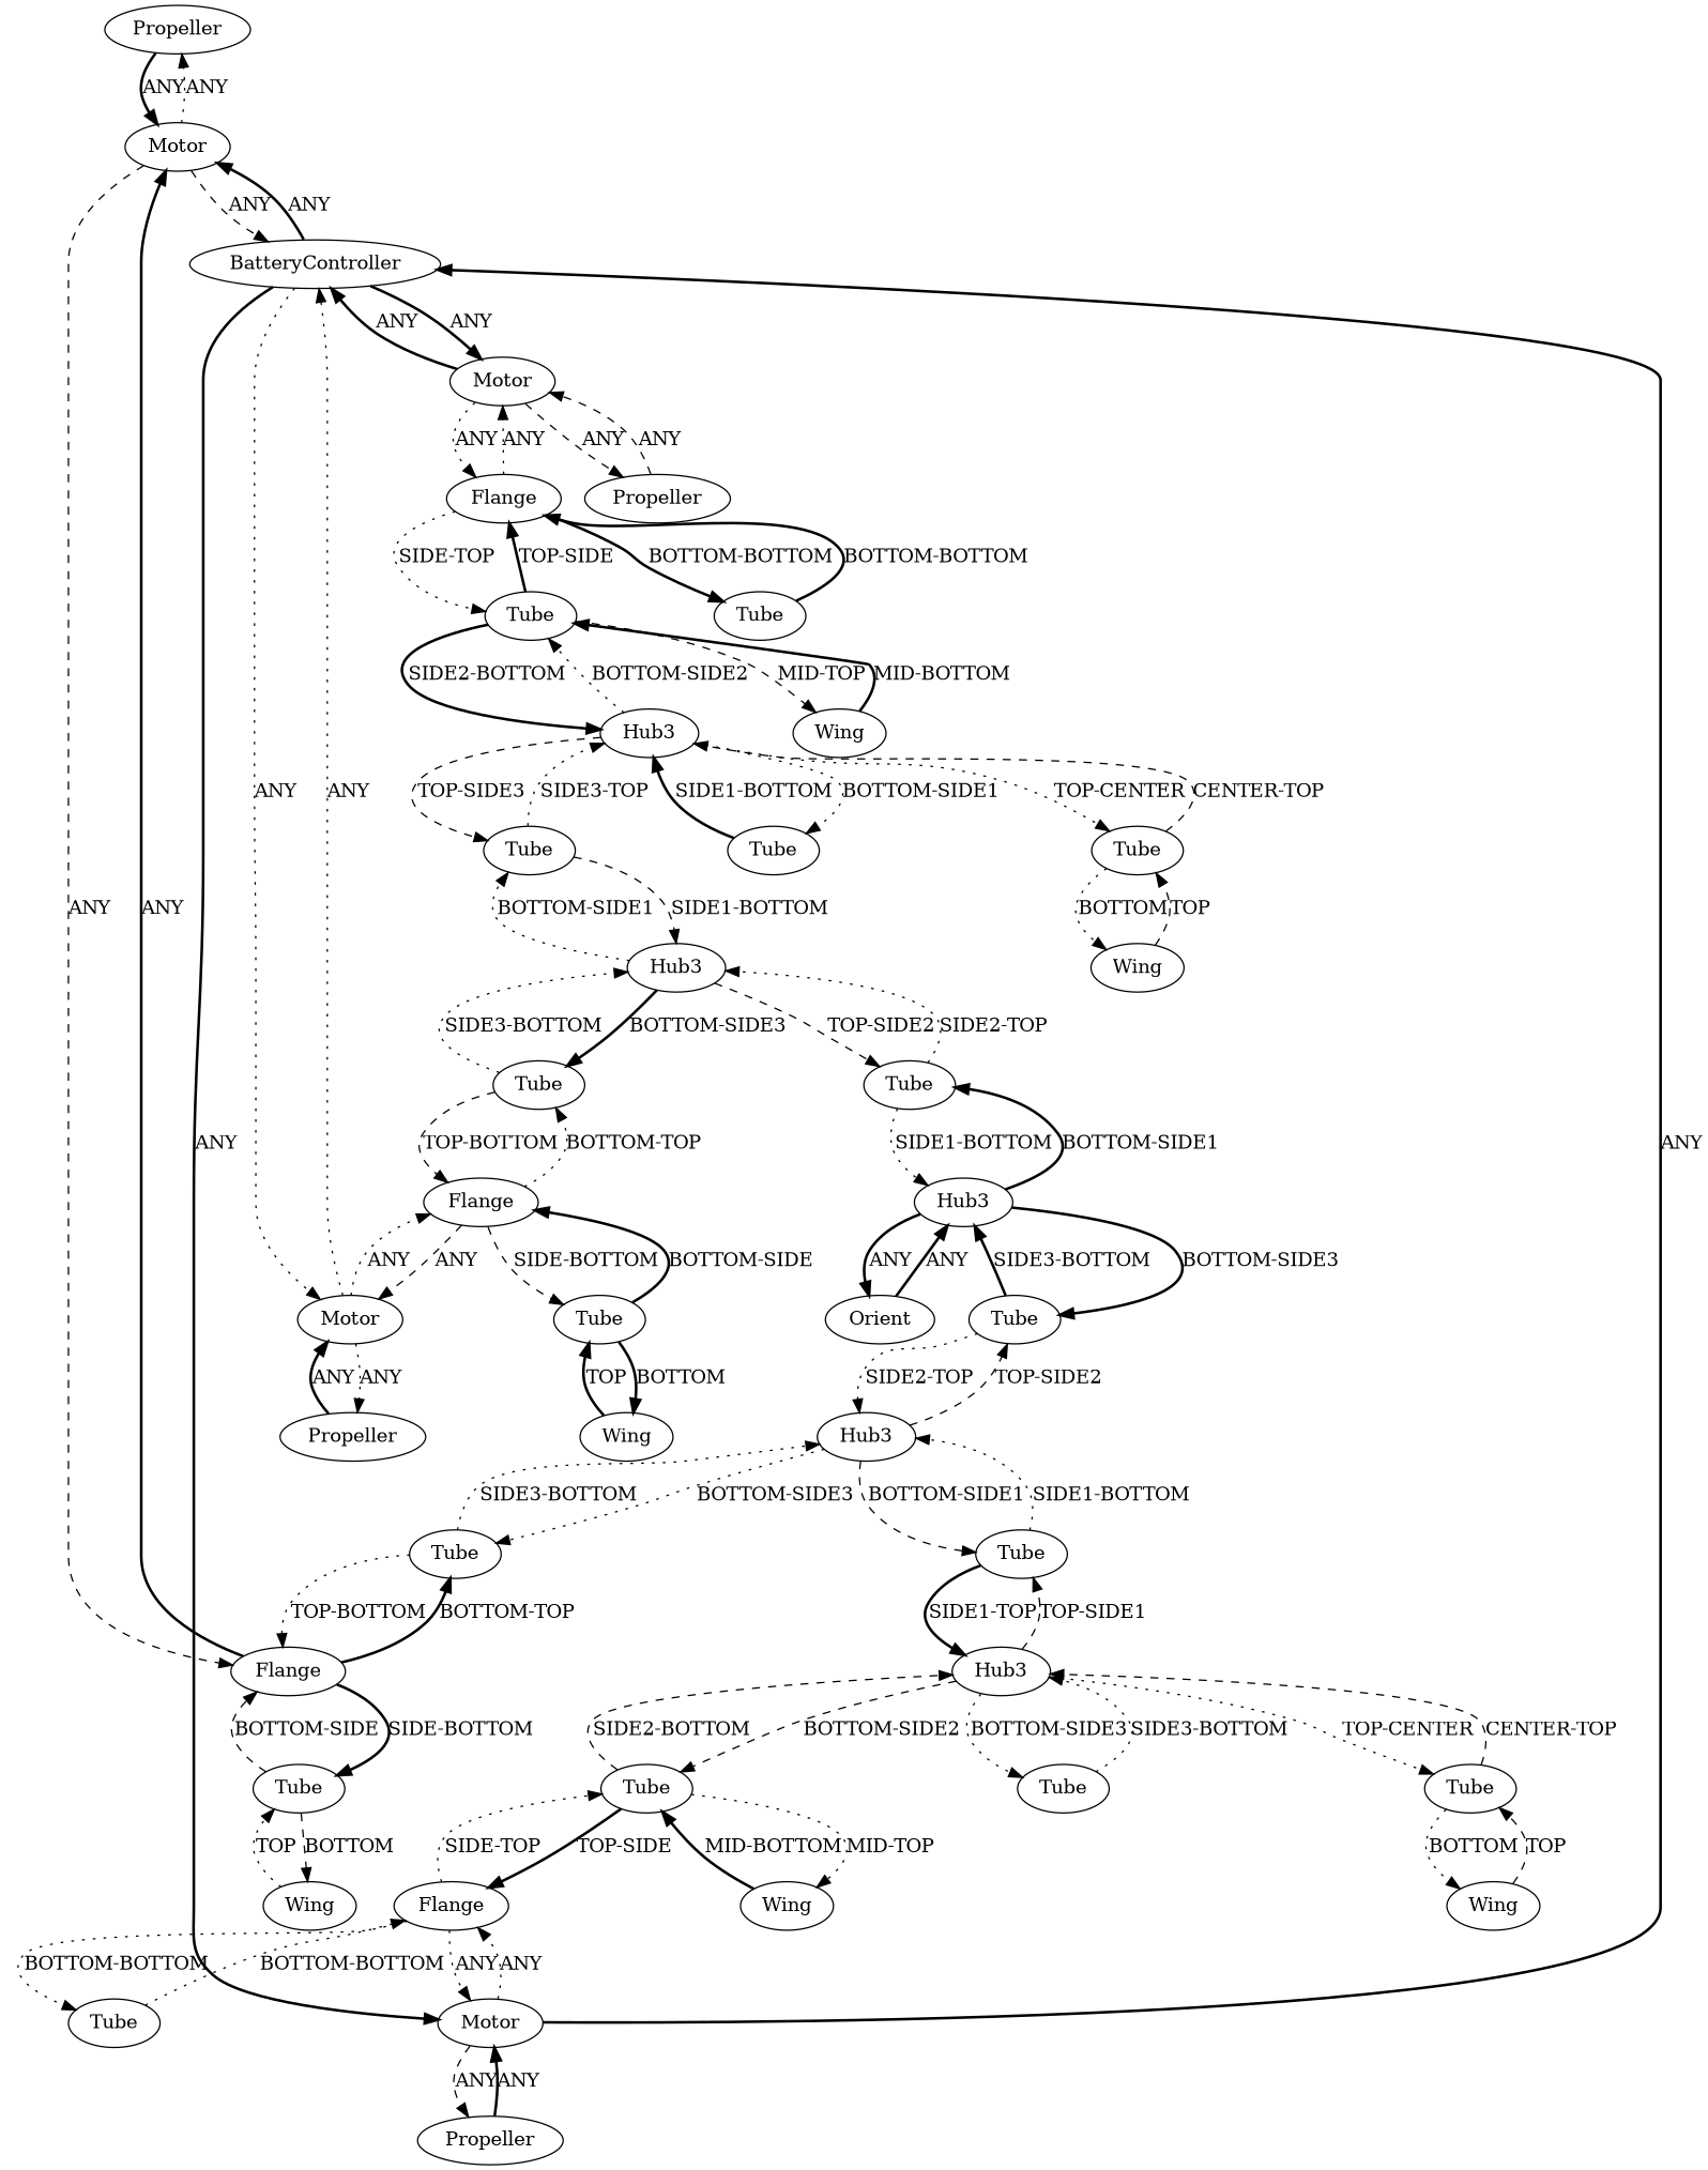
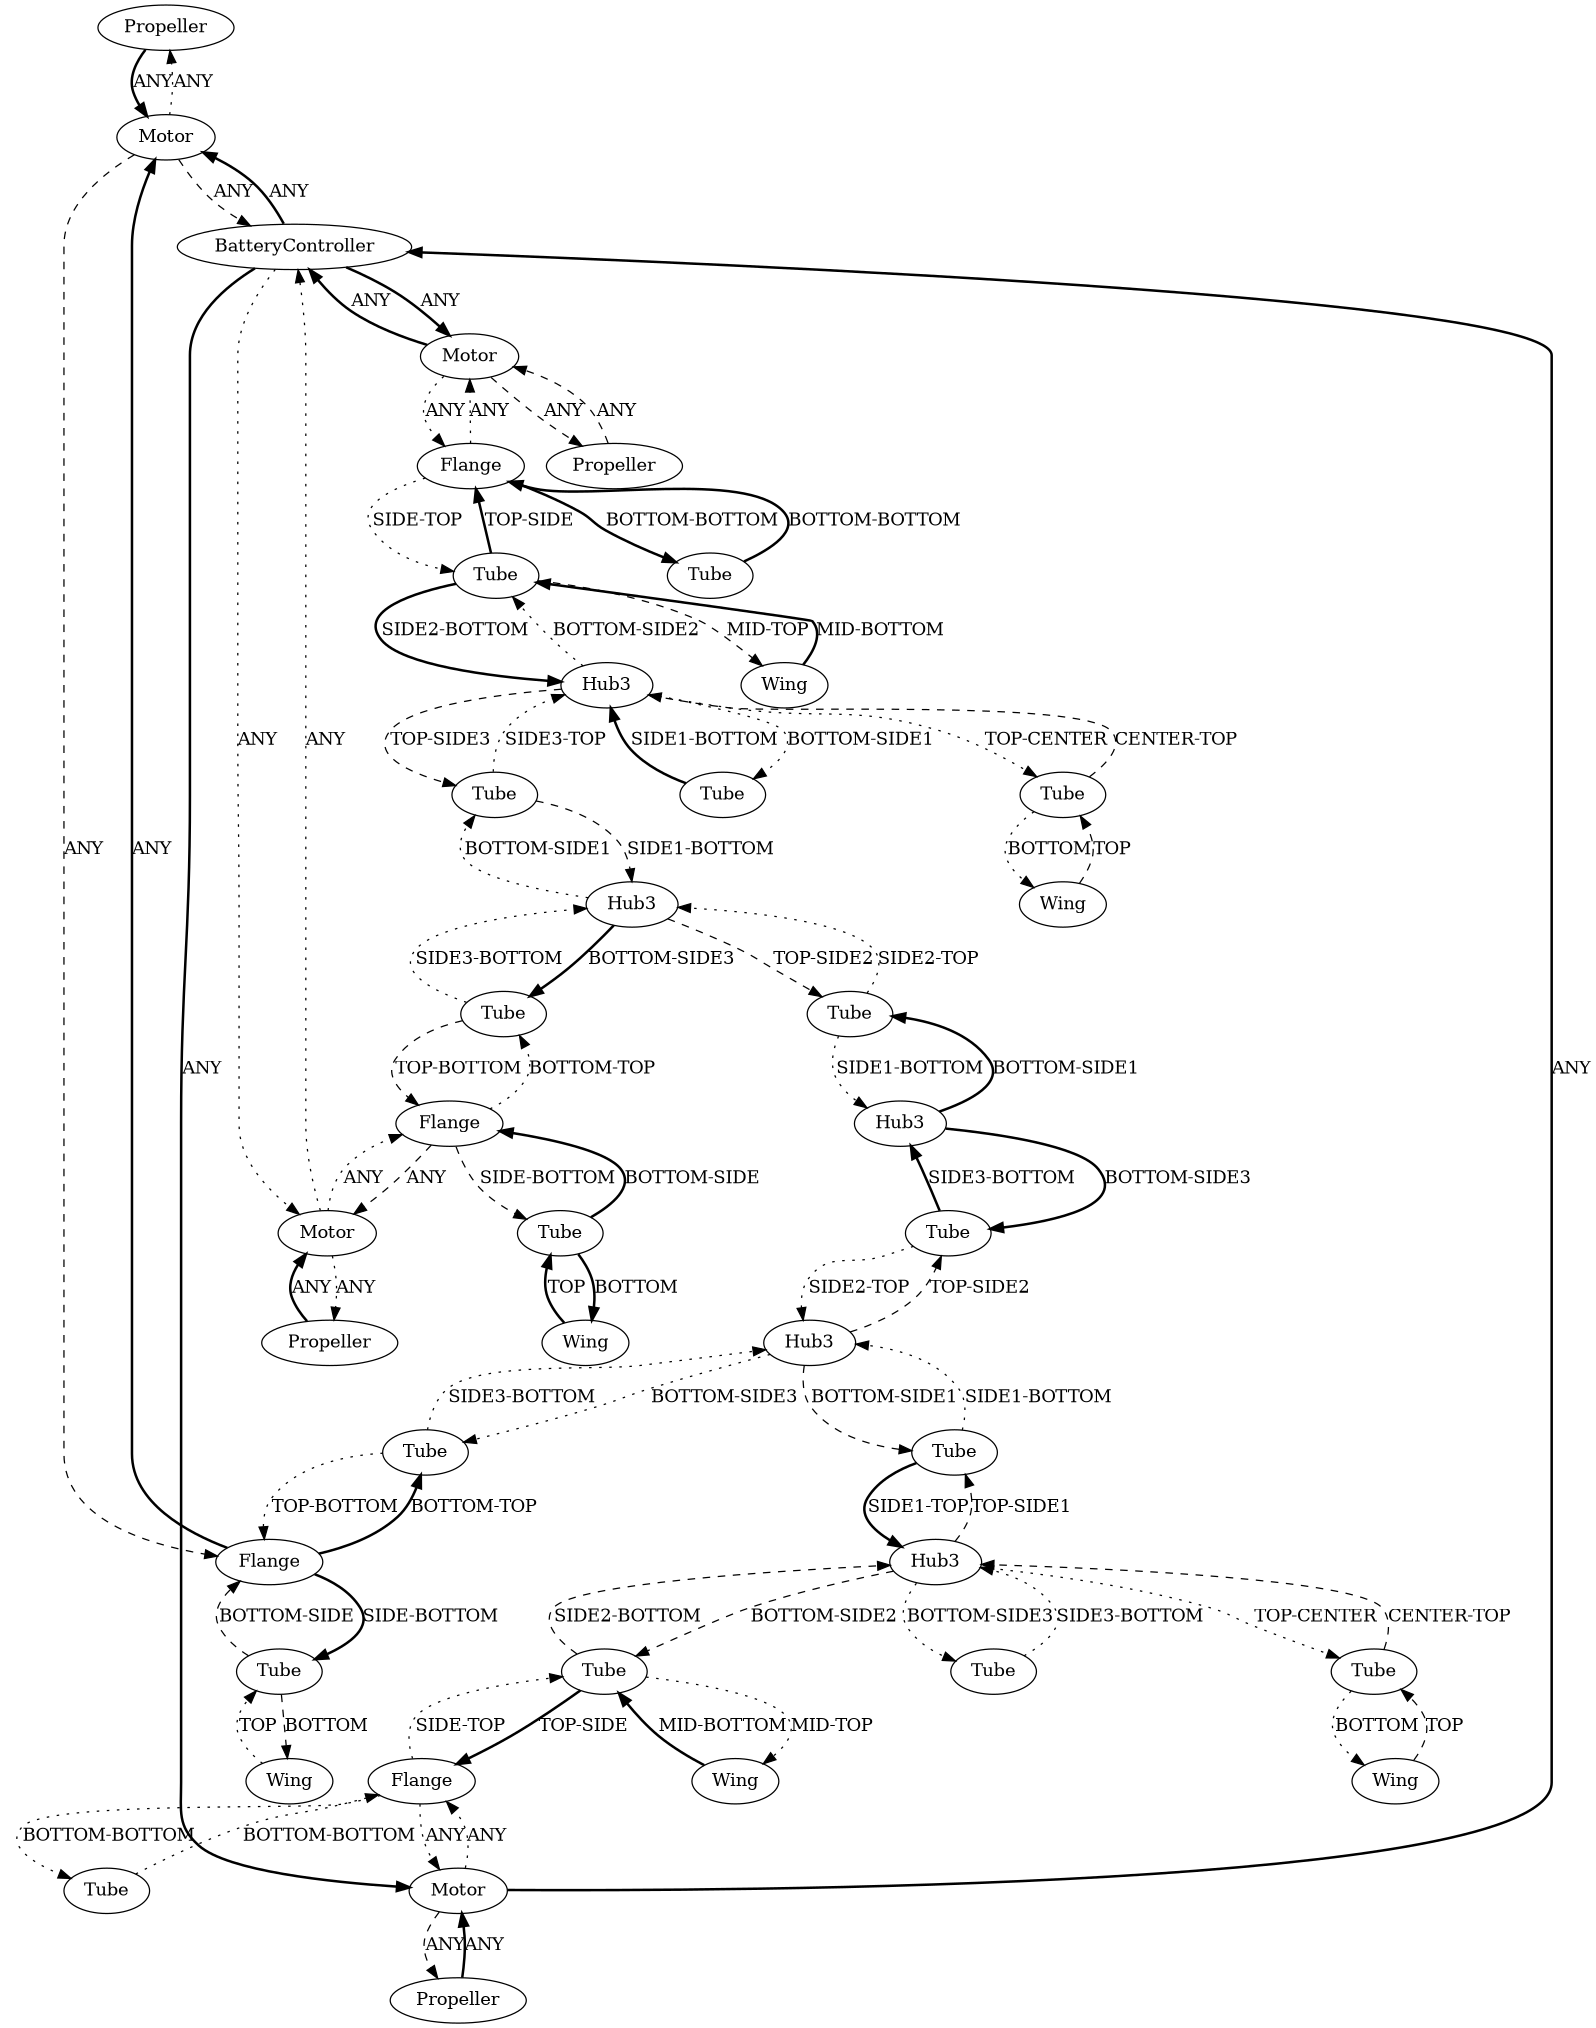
  digraph {
    edge [style=dotted]
    n1 [instance=Propeller_instance_1 label=Propeller]
    n2 [instance=Motor_instance_1 label=Motor]
    n3 [instance=Tube_instance_1 label=Tube]
    n4 [instance=Flange_instance_1 label=Flange]
    n5 [instance=Hub3_instance_2 label=Hub3]
-   n6 [instance=Orient label=Orient]
    n7 [instance=Hub3_instance_3 label=Hub3]
    n8 [instance=Wing_instance_1 label=Wing]
    n9 [instance=Tube_instance_16 label=Tube]
    n10 [instance=Tube_instance_2 label=Tube]
    n11 [instance=Flange_instance_2 label=Flange]
    n12 [instance=Wing_instance_4 label=Wing]
    n13 [instance=Tube_instance_3 label=Tube]
    n14 [instance=Hub3_instance_1 label=Hub3]
    n15 [instance=Hub3_instance_4 label=Hub3]
    n16 [instance=Wing_instance_2 label=Wing]
    n17 [instance=Tube_instance_5 label=Tube]
    n18 [instance=Tube_instance_4 label=Tube]
    n19 [instance=Hub3_instance_5 label=Hub3]
    n20 [instance=Tube_instance_10 label=Tube]
    n21 [instance=Motor_instance_2 label=Motor]
    n22 [instance=Tube_instance_15 label=Tube]
    n23 [instance=Flange_instance_3 label=Flange]
    n24 [instance=Propeller_instance_2 label=Propeller]
    n25 [instance=Tube_instance_6 label=Tube]
    n26 [instance=Flange_instance_4 label=Flange]
    n27 [instance=Tube_instance_8 label=Tube]
    n28 [instance=Tube_instance_9 label=Tube]
    n29 [instance=Tube_instance_14 label=Tube]
    n30 [instance=Wing_instance_3 label=Wing]
    n31 [instance=Tube_instance_11 label=Tube]
    n32 [instance=Tube_instance_13 label=Tube]
    n33 [instance=Motor_instance_4 label=Motor]
    n34 [instance=BatteryController_instance_1 label=BatteryController]
    n35 [instance=Motor_instance_3 label=Motor]
    n36 [instance=Tube_instance_7 label=Tube]
    n37 [instance=Propeller_instance_3 label=Propeller]
    n38 [instance=Wing_instance_5 label=Wing]
    n39 [instance=Propeller_instance_4 label=Propeller]
    n40 [instance=Wing_instance_6 label=Wing]
    n41 [instance=Tube_instance_12 label=Tube]
    n1 -> n2 [label=ANY style=bold]
    n2 -> n1 [label=ANY]
    n2 -> n4 [label=ANY style=dashed]
    n2 -> n34 [label=ANY style=dashed]
    n3 -> n4 [label="TOP-BOTTOM"]
    n3 -> n5 [label="SIDE3-BOTTOM"]
    n4 -> n2 [label=ANY style=bold]
    n4 -> n3 [label="BOTTOM-TOP" style=bold]
    n4 -> n20 [label="SIDE-BOTTOM" style=bold]
    n5 -> n3 [label="BOTTOM-SIDE3"]
    n5 -> n18 [label="BOTTOM-SIDE1" style=dashed]
    n5 -> n31 [label="TOP-SIDE2" style=dashed]
-   n6 -> n7 [label=ANY style=bold]
-   n7 -> n6 [label=ANY style=bold]
    n7 -> n31 [label="BOTTOM-SIDE3" style=bold]
    n7 -> n36 [label="BOTTOM-SIDE1" style=bold]
    n8 -> n9 [label=TOP style=dashed]
    n9 -> n8 [label=BOTTOM]
    n9 -> n19 [label="CENTER-TOP" style=dashed]
    n10 -> n11 [label="BOTTOM-SIDE" style=bold]
    n10 -> n12 [label=BOTTOM style=bold]
    n11 -> n10 [label="SIDE-BOTTOM" style=dashed]
    n11 -> n21 [label=ANY style=dashed]
    n11 -> n22 [label="BOTTOM-TOP"]
    n12 -> n10 [label=TOP style=bold]
    n13 -> n14 [label="SIDE3-TOP"]
    n13 -> n15 [label="SIDE1-BOTTOM" style=dashed]
    n14 -> n13 [label="TOP-SIDE3" style=dashed]
    n14 -> n27 [label="BOTTOM-SIDE2"]
    n14 -> n28 [label="TOP-CENTER"]
    n14 -> n29 [label="BOTTOM-SIDE1"]
    n15 -> n13 [label="BOTTOM-SIDE1"]
    n15 -> n22 [label="BOTTOM-SIDE3" style=bold]
    n15 -> n36 [label="TOP-SIDE2" style=dashed]
    n16 -> n17 [label="MID-BOTTOM" style=bold]
    n17 -> n16 [label="MID-TOP"]
    n17 -> n19 [label="SIDE2-BOTTOM" style=dashed]
    n17 -> n23 [label="TOP-SIDE" style=bold]
    n18 -> n5 [label="SIDE1-BOTTOM"]
    n18 -> n19 [label="SIDE1-TOP" style=bold]
    n19 -> n9 [label="TOP-CENTER"]
    n19 -> n17 [label="BOTTOM-SIDE2" style=dashed]
    n19 -> n18 [label="TOP-SIDE1" style=dashed]
    n19 -> n41 [label="BOTTOM-SIDE3"]
    n20 -> n4 [label="BOTTOM-SIDE" style=dashed]
    n20 -> n40 [label=BOTTOM style=dashed]
    n21 -> n11 [label=ANY]
    n21 -> n24 [label=ANY]
    n21 -> n34 [label=ANY]
    n22 -> n11 [label="TOP-BOTTOM" style=dashed]
    n22 -> n15 [label="SIDE3-BOTTOM"]
    n23 -> n17 [label="SIDE-TOP"]
    n23 -> n32 [label="BOTTOM-BOTTOM"]
    n23 -> n33 [label=ANY]
    n24 -> n21 [label=ANY style=bold]
    n25 -> n26 [label="BOTTOM-BOTTOM" style=bold]
    n26 -> n25 [label="BOTTOM-BOTTOM" style=bold]
    n26 -> n27 [label="SIDE-TOP"]
    n26 -> n35 [label=ANY]
    n27 -> n14 [label="SIDE2-BOTTOM" style=bold]
    n27 -> n26 [label="TOP-SIDE" style=bold]
    n27 -> n38 [label="MID-TOP" style=dashed]
    n28 -> n14 [label="CENTER-TOP" style=dashed]
    n28 -> n30 [label=BOTTOM]
    n29 -> n14 [label="SIDE1-BOTTOM" style=bold]
    n30 -> n28 [label=TOP style=dashed]
    n31 -> n5 [label="SIDE2-TOP"]
    n31 -> n7 [label="SIDE3-BOTTOM" style=bold]
    n32 -> n23 [label="BOTTOM-BOTTOM"]
    n33 -> n23 [label=ANY]
    n33 -> n34 [label=ANY style=bold]
    n33 -> n37 [label=ANY style=dashed]
    n34 -> n2 [label=ANY style=bold]
    n34 -> n21 [label=ANY]
    n34 -> n33 [label=ANY style=bold]
    n34 -> n35 [label=ANY style=bold]
    n35 -> n26 [label=ANY]
    n35 -> n34 [label=ANY style=bold]
    n35 -> n39 [label=ANY style=dashed]
    n36 -> n7 [label="SIDE1-BOTTOM"]
    n36 -> n15 [label="SIDE2-TOP"]
    n37 -> n33 [label=ANY style=bold]
    n38 -> n27 [label="MID-BOTTOM" style=bold]
    n39 -> n35 [label=ANY style=dashed]
    n40 -> n20 [label=TOP]
    n41 -> n19 [label="SIDE3-BOTTOM"]
  }
